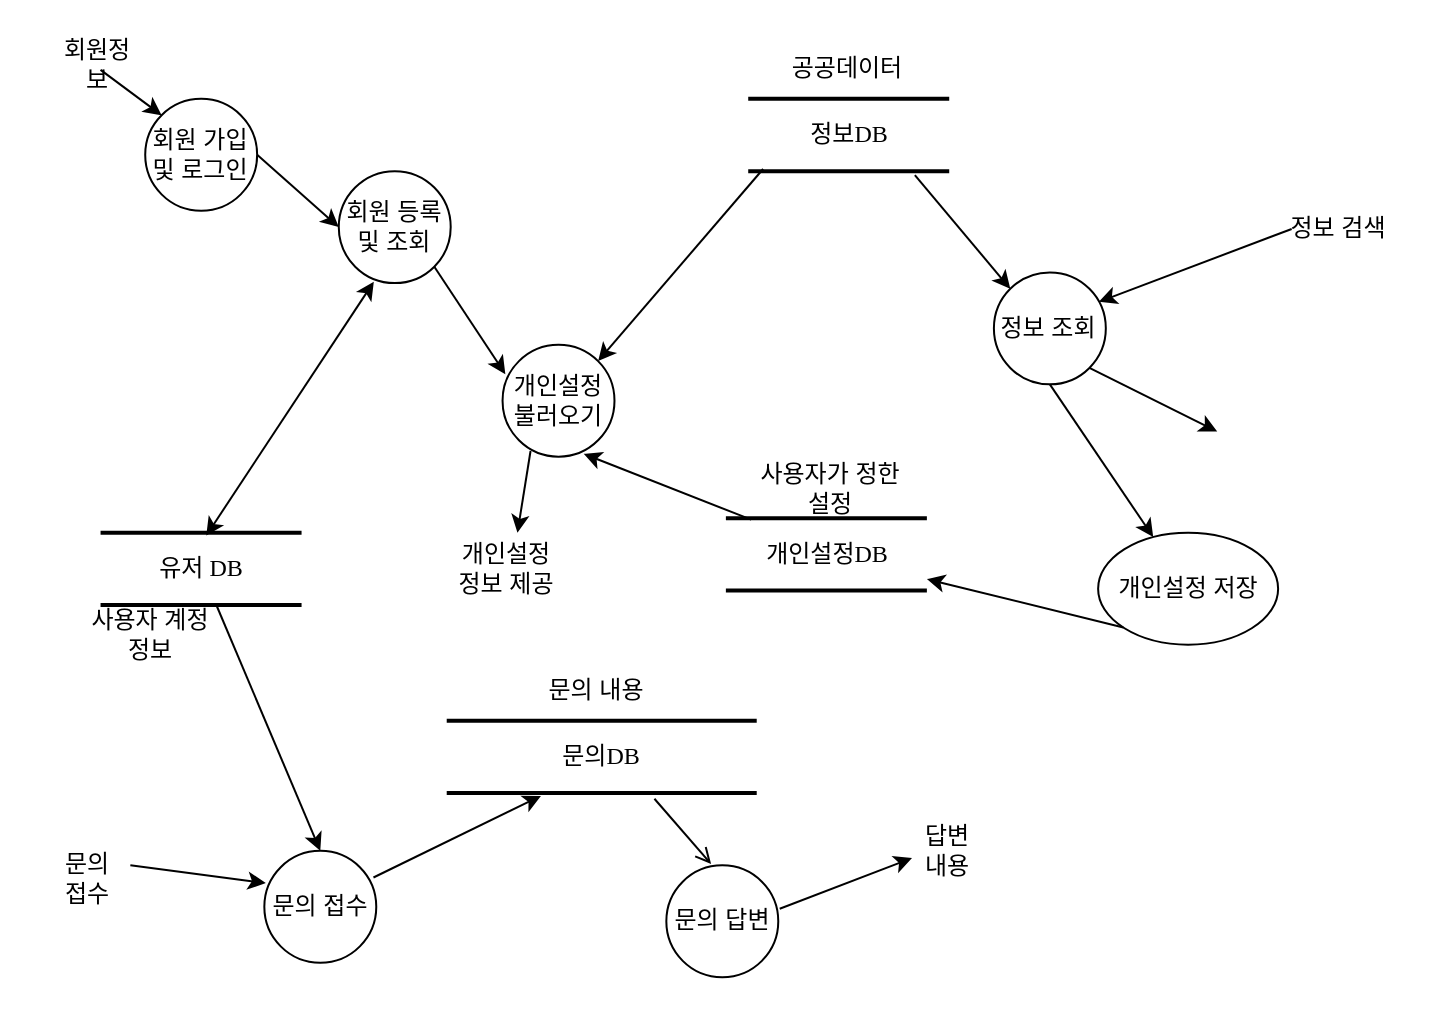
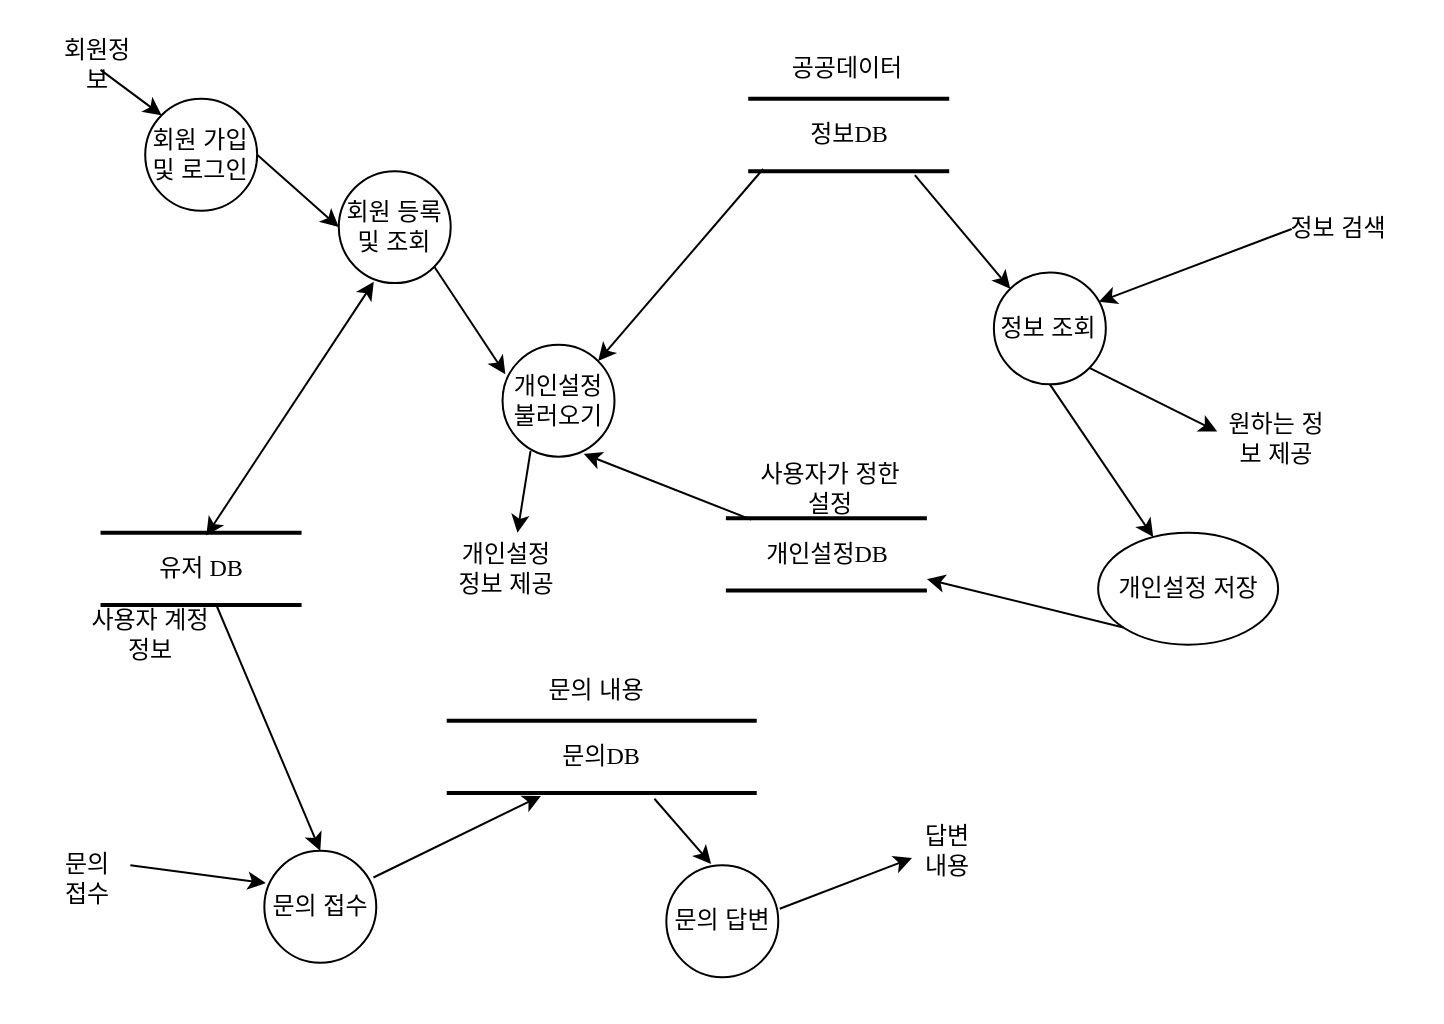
  <mxCell id="0" />
  <mxCell id="1" parent="0" />
  <mxCell id="2" value="" style="group;movable=0;resizable=0;rotatable=0;deletable=0;editable=0;connectable=0;" parent="1" vertex="1" connectable="0"><mxGeometry x="20" y="20" width="680" height="470" as="geometry" /></mxCell>
  <mxCell id="3" value="유저 DB" style="html=1;rounded=0;shadow=0;comic=0;labelBackgroundColor=none;strokeWidth=2;fontFamily=Verdana;fontSize=12;align=center;shape=mxgraph.ios7ui.horLines;" parent="2" vertex="1"><mxGeometry x="29.778" y="245.846" width="100.5" height="36.154" as="geometry" /></mxCell>
  <mxCell id="4" value="회원 가입 및 로그인" style="ellipse;whiteSpace=wrap;html=1;aspect=fixed;" parent="2" vertex="1"><mxGeometry x="52.111" y="28.923" width="55.966" height="55.966" as="geometry" /></mxCell>
  <mxCell id="5" value="개인설정 불러오기" style="ellipse;whiteSpace=wrap;html=1;aspect=fixed;" parent="2" vertex="1"><mxGeometry x="230.778" y="151.846" width="55.966" height="55.966" as="geometry" /></mxCell>
  <mxCell id="6" value="정보 조회" style="ellipse;whiteSpace=wrap;html=1;aspect=fixed;" parent="2" vertex="1"><mxGeometry x="476.444" y="115.692" width="55.966" height="55.966" as="geometry" /></mxCell>
  <mxCell id="7" value="개인설정 저장" style="ellipse;whiteSpace=wrap;html=1;aspect=fixed;" parent="2" vertex="1"><mxGeometry x="528.556" y="245.846" width="90" height="55.966" as="geometry" /></mxCell>
  <mxCell id="8" value="문의 접수" style="ellipse;whiteSpace=wrap;html=1;aspect=fixed;" parent="2" vertex="1"><mxGeometry x="111.667" y="404.923" width="55.966" height="55.966" as="geometry" /></mxCell>
  <mxCell id="9" value="문의 답변" style="ellipse;whiteSpace=wrap;html=1;aspect=fixed;" parent="2" vertex="1"><mxGeometry x="312.667" y="412.154" width="55.966" height="55.966" as="geometry" /></mxCell>
  <mxCell id="10" value="정보DB" style="html=1;rounded=0;shadow=0;comic=0;labelBackgroundColor=none;strokeWidth=2;fontFamily=Verdana;fontSize=12;align=center;shape=mxgraph.ios7ui.horLines;" parent="2" vertex="1"><mxGeometry x="353.611" y="28.923" width="100.5" height="36.154" as="geometry" /></mxCell>
  <mxCell id="11" value="문의DB" style="html=1;rounded=0;shadow=0;comic=0;labelBackgroundColor=none;strokeWidth=2;fontFamily=Verdana;fontSize=12;align=center;shape=mxgraph.ios7ui.horLines;" parent="2" vertex="1"><mxGeometry x="202.861" y="339.846" width="155" height="36.154" as="geometry" /></mxCell>
  <mxCell id="12" value="개인설정DB" style="html=1;rounded=0;shadow=0;comic=0;labelBackgroundColor=none;strokeWidth=2;fontFamily=Verdana;fontSize=12;align=center;shape=mxgraph.ios7ui.horLines;" parent="2" vertex="1"><mxGeometry x="342.444" y="238.615" width="100.5" height="36.154" as="geometry" /></mxCell>
  <mxCell id="13" value="" style="endArrow=classic;html=1;entryX=0;entryY=0;entryDx=0;entryDy=0;" parent="2" target="4" edge="1"><mxGeometry width="50" height="50" relative="1" as="geometry"><mxPoint x="29.778" y="14.462" as="sourcePoint" /><mxPoint x="402" y="65.077" as="targetPoint" /></mxGeometry></mxCell>
  <mxCell id="14" value="회원정보" style="text;html=1;strokeColor=none;fillColor=none;align=center;verticalAlign=middle;whiteSpace=wrap;rounded=0;" parent="2" vertex="1"><mxGeometry x="10" y="5" width="37.222" height="14.462" as="geometry" /></mxCell>
  <mxCell id="15" value="회원 등록 및 조회" style="ellipse;whiteSpace=wrap;html=1;aspect=fixed;" parent="2" vertex="1"><mxGeometry x="148.889" y="65.077" width="55.966" height="55.966" as="geometry" /></mxCell>
  <mxCell id="16" value="" style="endArrow=classic;html=1;exitX=1;exitY=0.5;exitDx=0;exitDy=0;entryX=0;entryY=0.5;entryDx=0;entryDy=0;" parent="2" source="4" target="15" edge="1"><mxGeometry width="50" height="50" relative="1" as="geometry"><mxPoint x="364.778" y="101.231" as="sourcePoint" /><mxPoint x="156.333" y="57.846" as="targetPoint" /></mxGeometry></mxCell>
  <mxCell id="17" value="" style="endArrow=classic;startArrow=classic;html=1;entryX=0.526;entryY=0.04;entryDx=0;entryDy=0;entryPerimeter=0;exitX=0.313;exitY=0.988;exitDx=0;exitDy=0;exitPerimeter=0;" parent="2" source="15" target="3" edge="1"><mxGeometry width="50" height="50" relative="1" as="geometry"><mxPoint x="364.778" y="173.538" as="sourcePoint" /><mxPoint x="402" y="137.385" as="targetPoint" /></mxGeometry></mxCell>
  <mxCell id="18" value="사용자 계정 정보" style="text;html=1;strokeColor=none;fillColor=none;align=center;verticalAlign=middle;whiteSpace=wrap;rounded=0;" parent="2" vertex="1"><mxGeometry x="20.005" y="290.001" width="69.792" height="14.462" as="geometry" /></mxCell>
  <mxCell id="19" value="" style="endArrow=classic;html=1;exitX=1;exitY=1;exitDx=0;exitDy=0;entryX=0.025;entryY=0.263;entryDx=0;entryDy=0;entryPerimeter=0;" parent="2" source="15" target="5" edge="1"><mxGeometry width="50" height="50" relative="1" as="geometry"><mxPoint x="364.778" y="159.077" as="sourcePoint" /><mxPoint x="402" y="122.923" as="targetPoint" /></mxGeometry></mxCell>
  <mxCell id="20" value="" style="endArrow=classic;html=1;entryX=0.725;entryY=0.975;entryDx=0;entryDy=0;entryPerimeter=0;exitX=0.126;exitY=0.02;exitDx=0;exitDy=0;exitPerimeter=0;" parent="2" source="12" target="5" edge="1"><mxGeometry width="50" height="50" relative="1" as="geometry"><mxPoint x="364.778" y="231.385" as="sourcePoint" /><mxPoint x="402" y="195.231" as="targetPoint" /></mxGeometry></mxCell>
  <mxCell id="21" value="사용자가 정한 설정" style="text;html=1;strokeColor=none;fillColor=none;align=center;verticalAlign=middle;whiteSpace=wrap;rounded=0;" parent="2" vertex="1"><mxGeometry x="353.611" y="216.923" width="81.889" height="14.462" as="geometry" /></mxCell>
  <mxCell id="22" value="" style="endArrow=classic;html=1;exitX=0;exitY=1;exitDx=0;exitDy=0;" parent="2" source="7" target="12" edge="1"><mxGeometry width="50" height="50" relative="1" as="geometry"><mxPoint x="364.778" y="209.692" as="sourcePoint" /><mxPoint x="402" y="173.538" as="targetPoint" /></mxGeometry></mxCell>
  <mxCell id="23" value="공공데이터" style="text;html=1;strokeColor=none;fillColor=none;align=center;verticalAlign=middle;whiteSpace=wrap;rounded=0;" parent="2" vertex="1"><mxGeometry x="372.222" y="7.231" width="63.278" height="14.462" as="geometry" /></mxCell>
  <mxCell id="24" value="" style="endArrow=classic;html=1;entryX=0.938;entryY=0.263;entryDx=0;entryDy=0;entryPerimeter=0;" parent="2" target="6" edge="1"><mxGeometry width="50" height="50" relative="1" as="geometry"><mxPoint x="625.333" y="94" as="sourcePoint" /><mxPoint x="409.444" y="188" as="targetPoint" /></mxGeometry></mxCell>
  <mxCell id="25" value="정보 검색" style="text;html=1;strokeColor=none;fillColor=none;align=center;verticalAlign=middle;whiteSpace=wrap;rounded=0;" parent="2" vertex="1"><mxGeometry x="617.89" y="86.77" width="62.11" height="14.46" as="geometry" /></mxCell>
  <mxCell id="26" value="" style="endArrow=classic;html=1;exitX=0.5;exitY=1;exitDx=0;exitDy=0;" parent="2" source="6" target="7" edge="1"><mxGeometry width="50" height="50" relative="1" as="geometry"><mxPoint x="364.778" y="188" as="sourcePoint" /><mxPoint x="402" y="151.846" as="targetPoint" /></mxGeometry></mxCell>
  <mxCell id="27" value="" style="endArrow=classic;html=1;exitX=1;exitY=1;exitDx=0;exitDy=0;" parent="2" source="6" edge="1"><mxGeometry width="50" height="50" relative="1" as="geometry"><mxPoint x="364.778" y="188" as="sourcePoint" /><mxPoint x="588.111" y="195.231" as="targetPoint" /></mxGeometry></mxCell>
+ <mxCell id="28" value="원하는 정보 제공" style="text;html=1;strokeColor=none;fillColor=none;align=center;verticalAlign=middle;whiteSpace=wrap;rounded=0;" parent="2" vertex="1"><mxGeometry x="588.111" y="188" width="59.556" height="21.692" as="geometry" /></mxCell>
  <mxCell id="29" value="" style="endArrow=classic;html=1;entryX=0.013;entryY=0.288;entryDx=0;entryDy=0;entryPerimeter=0;" parent="2" target="8" edge="1"><mxGeometry width="50" height="50" relative="1" as="geometry"><mxPoint x="44.667" y="412.154" as="sourcePoint" /><mxPoint x="402" y="289.231" as="targetPoint" /></mxGeometry></mxCell>
  <mxCell id="30" value="문의 접수" style="text;html=1;strokeColor=none;fillColor=none;align=center;verticalAlign=middle;whiteSpace=wrap;rounded=0;" parent="2" vertex="1"><mxGeometry x="7.44" y="412.15" width="32.56" height="14.46" as="geometry" /></mxCell>
  <mxCell id="31" value="" style="endArrow=classic;html=1;exitX=1.013;exitY=0.388;exitDx=0;exitDy=0;exitPerimeter=0;entryX=0;entryY=0.75;entryDx=0;entryDy=0;" parent="2" source="9" target="32" edge="1"><mxGeometry width="50" height="50" relative="1" as="geometry"><mxPoint x="364.778" y="318.154" as="sourcePoint" /><mxPoint x="424.333" y="462.769" as="targetPoint" /></mxGeometry></mxCell>
  <mxCell id="32" value="답변 내용" style="text;html=1;strokeColor=none;fillColor=none;align=center;verticalAlign=middle;whiteSpace=wrap;rounded=0;" parent="2" vertex="1"><mxGeometry x="435.5" y="397.69" width="34.5" height="14.46" as="geometry" /></mxCell>
  <mxCell id="33" value="" style="endArrow=classic;html=1;entryX=0.304;entryY=1.04;entryDx=0;entryDy=0;entryPerimeter=0;exitX=0.975;exitY=0.238;exitDx=0;exitDy=0;exitPerimeter=0;" parent="2" source="8" target="11" edge="1"><mxGeometry width="50" height="50" relative="1" as="geometry"><mxPoint x="364.778" y="390.462" as="sourcePoint" /><mxPoint x="402" y="354.308" as="targetPoint" /></mxGeometry></mxCell>
  <mxCell id="34" value="문의 내용" style="text;html=1;strokeColor=none;fillColor=none;align=center;verticalAlign=middle;whiteSpace=wrap;rounded=0;" parent="2" vertex="1"><mxGeometry x="245.67" y="318.15" width="64.33" height="14.46" as="geometry" /></mxCell>
- <mxCell id="35" value="" style="endArrow=open;html=1;entryX=0.4;entryY=-0.012;entryDx=0;entryDy=0;entryPerimeter=0;exitX=0.67;exitY=1.08;exitDx=0;exitDy=0;exitPerimeter=0;" parent="2" source="11" target="9" edge="1"><mxGeometry width="50" height="50" relative="1" as="geometry"><mxPoint x="178.667" y="426.615" as="sourcePoint" /><mxPoint x="215.889" y="390.462" as="targetPoint" /></mxGeometry></mxCell>
+ <mxCell id="35" value="" style="endArrow=classic;html=1;entryX=0.4;entryY=-0.012;entryDx=0;entryDy=0;entryPerimeter=0;exitX=0.67;exitY=1.08;exitDx=0;exitDy=0;exitPerimeter=0;" parent="2" source="11" target="9" edge="1"><mxGeometry width="50" height="50" relative="1" as="geometry"><mxPoint x="178.667" y="426.615" as="sourcePoint" /><mxPoint x="215.889" y="390.462" as="targetPoint" /></mxGeometry></mxCell>
  <mxCell id="36" value="" style="endArrow=classic;html=1;exitX=0.25;exitY=0.95;exitDx=0;exitDy=0;exitPerimeter=0;" parent="2" source="5" edge="1"><mxGeometry width="50" height="50" relative="1" as="geometry"><mxPoint x="364.778" y="238.615" as="sourcePoint" /><mxPoint x="238.222" y="245.846" as="targetPoint" /></mxGeometry></mxCell>
  <mxCell id="37" value="개인설정 정보 제공" style="text;html=1;strokeColor=none;fillColor=none;align=center;verticalAlign=middle;whiteSpace=wrap;rounded=0;" parent="2" vertex="1"><mxGeometry x="202.861" y="256.692" width="59.556" height="14.462" as="geometry" /></mxCell>
  <mxCell id="38" value="" style="endArrow=classic;html=1;exitX=0.074;exitY=0.97;exitDx=0;exitDy=0;exitPerimeter=0;entryX=1;entryY=0;entryDx=0;entryDy=0;" parent="2" source="10" target="5" edge="1"><mxGeometry width="50" height="50" relative="1" as="geometry"><mxPoint x="254.769" y="215.014" as="sourcePoint" /><mxPoint x="248.222" y="255.846" as="targetPoint" /></mxGeometry></mxCell>
  <mxCell id="39" value="" style="endArrow=classic;html=1;exitX=0.829;exitY=1.056;exitDx=0;exitDy=0;exitPerimeter=0;entryX=0;entryY=0;entryDx=0;entryDy=0;" edge="1" parent="2" source="10" target="6"><mxGeometry width="50" height="50" relative="1" as="geometry"><mxPoint x="371.048" y="73.992" as="sourcePoint" /><mxPoint x="288.548" y="170.042" as="targetPoint" /></mxGeometry></mxCell>
  <mxCell id="40" value="" style="endArrow=classic;html=1;entryX=0.5;entryY=0;entryDx=0;entryDy=0;" edge="1" parent="2" source="3" target="8"><mxGeometry width="50" height="50" relative="1" as="geometry"><mxPoint x="381.048" y="83.992" as="sourcePoint" /><mxPoint x="298.548" y="180.042" as="targetPoint" /></mxGeometry></mxCell>
